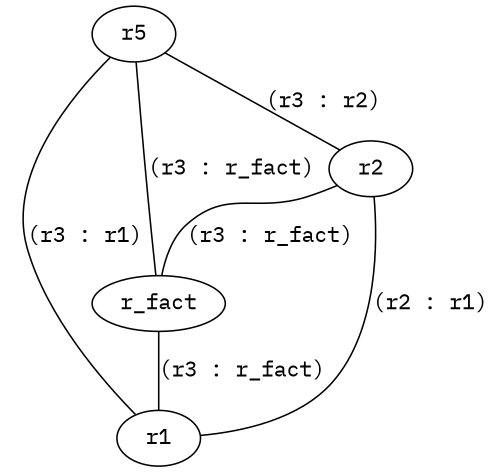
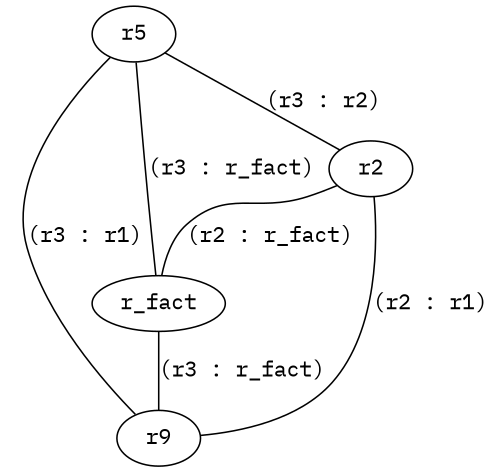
  graph {
    fontname="IBM Plex Mono"
    node [fontname="IBM Plex Mono"]
    edge [fontname="IBM Plex Mono"]
    n1 [label=r_fact]
-   n2 [label=r1]
+   n2 [label=r9]
    n3 [label=r2]
    n4 [label=r5]
    n1 -- n2 [label="(r3 : r_fact)"]
-   n3 -- n1 [label="(r3 : r_fact)"]
+   n3 -- n1 [label="(r2 : r_fact)"]
    n3 -- n2 [label="(r2 : r1)"]
    n4 -- n1 [label="(r3 : r_fact)"]
    n4 -- n2 [label="(r3 : r1)"]
    n4 -- n3 [label="(r3 : r2)"]
  }
